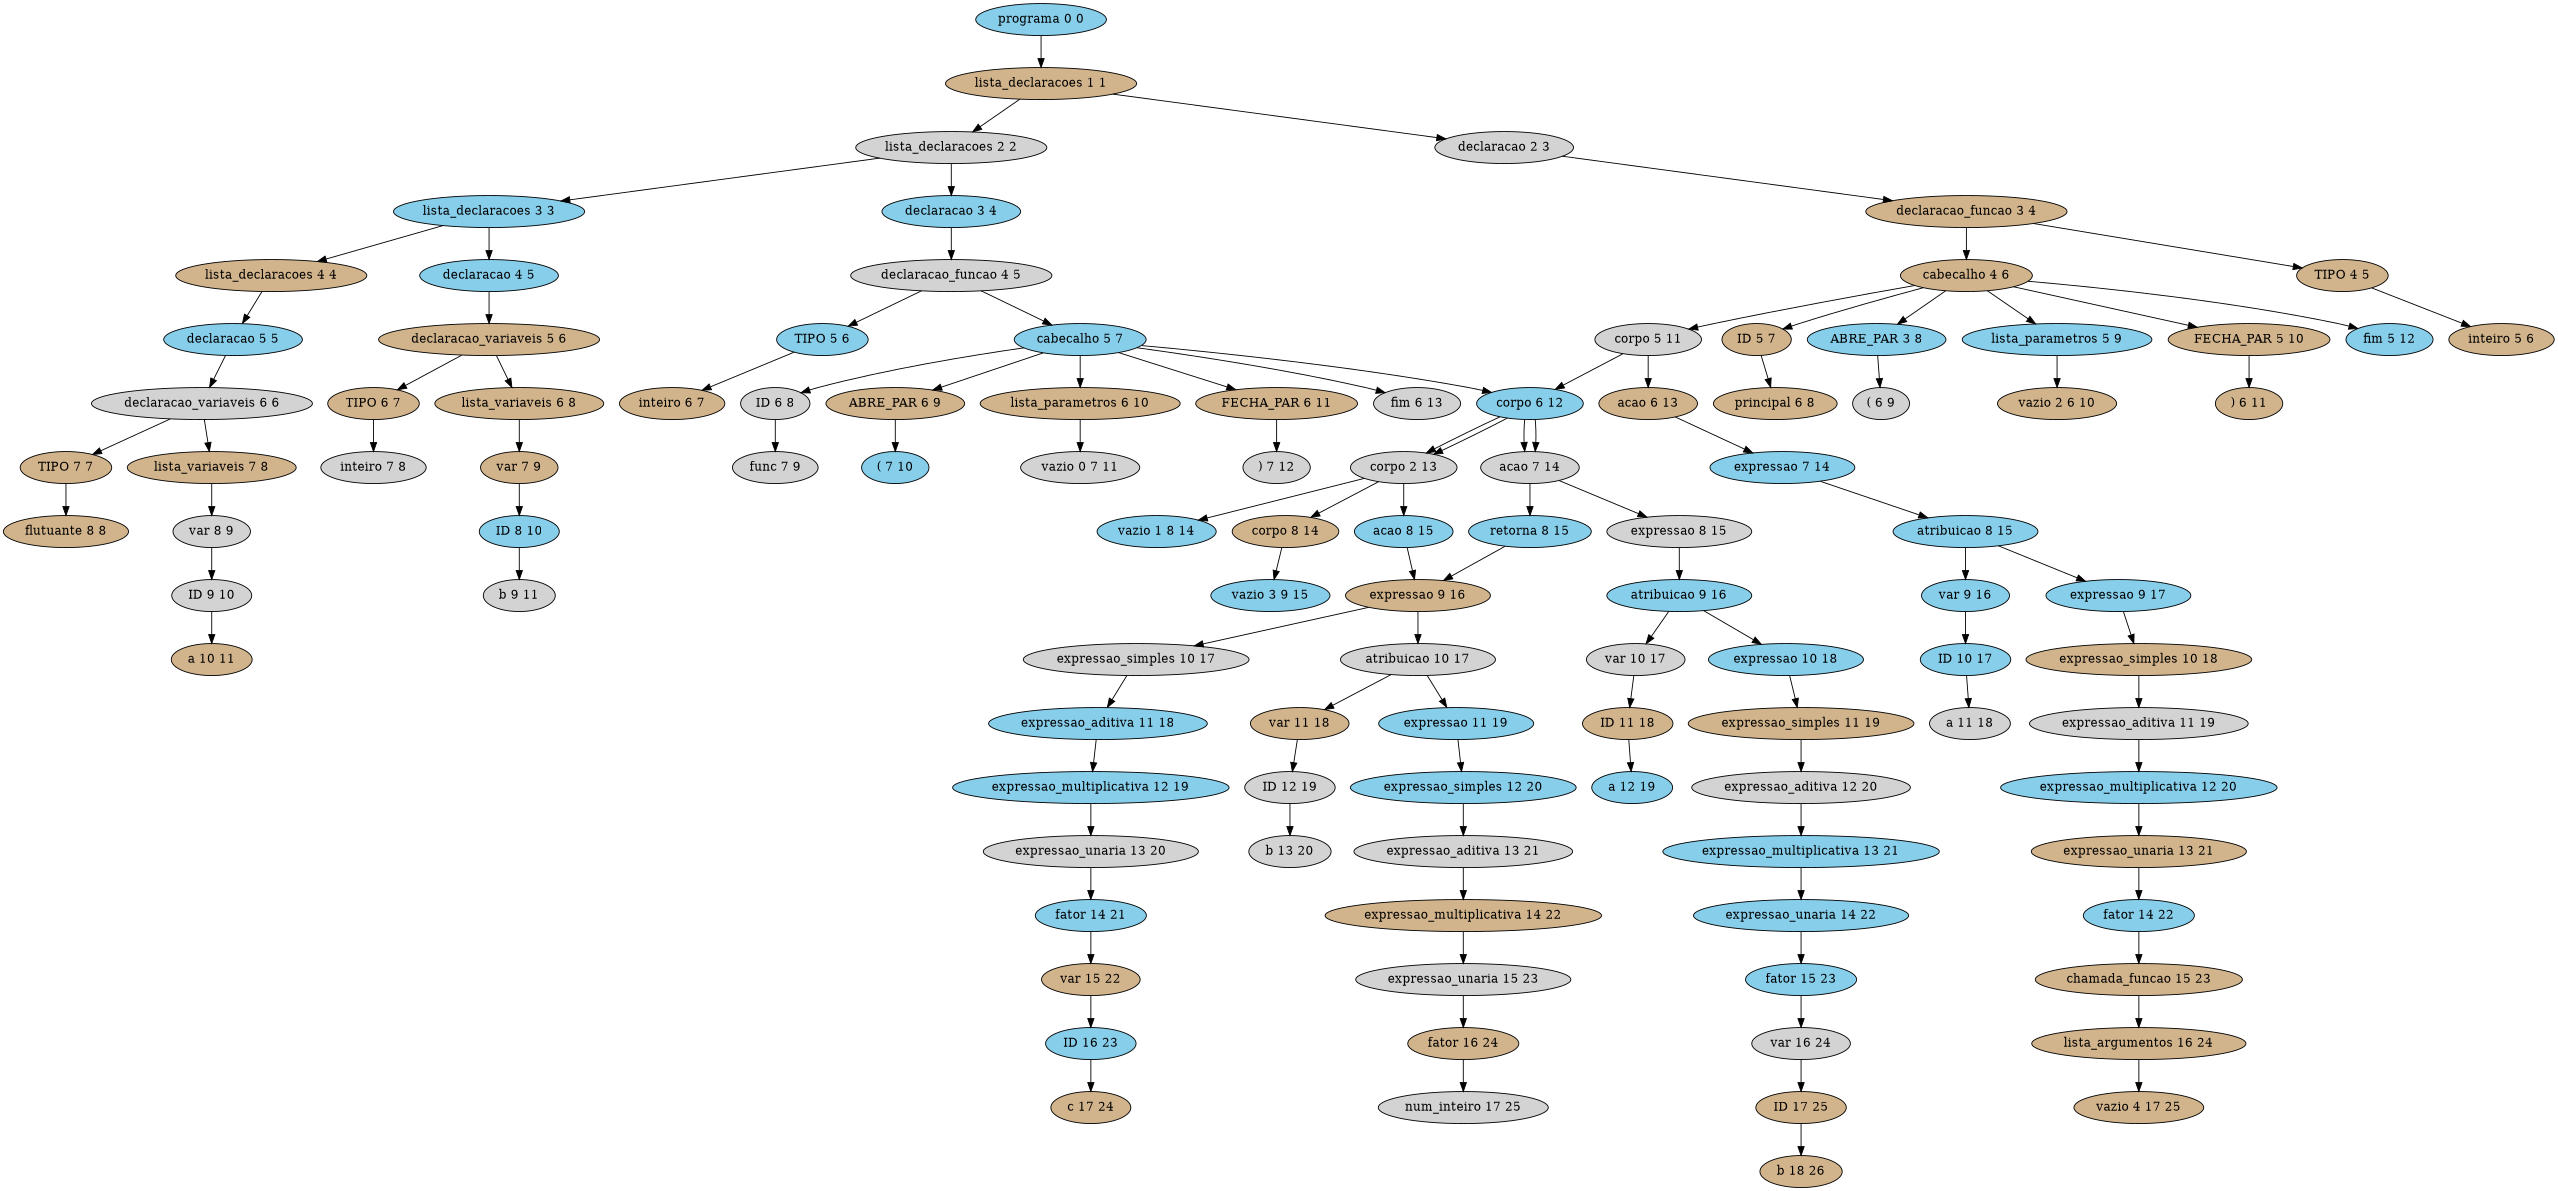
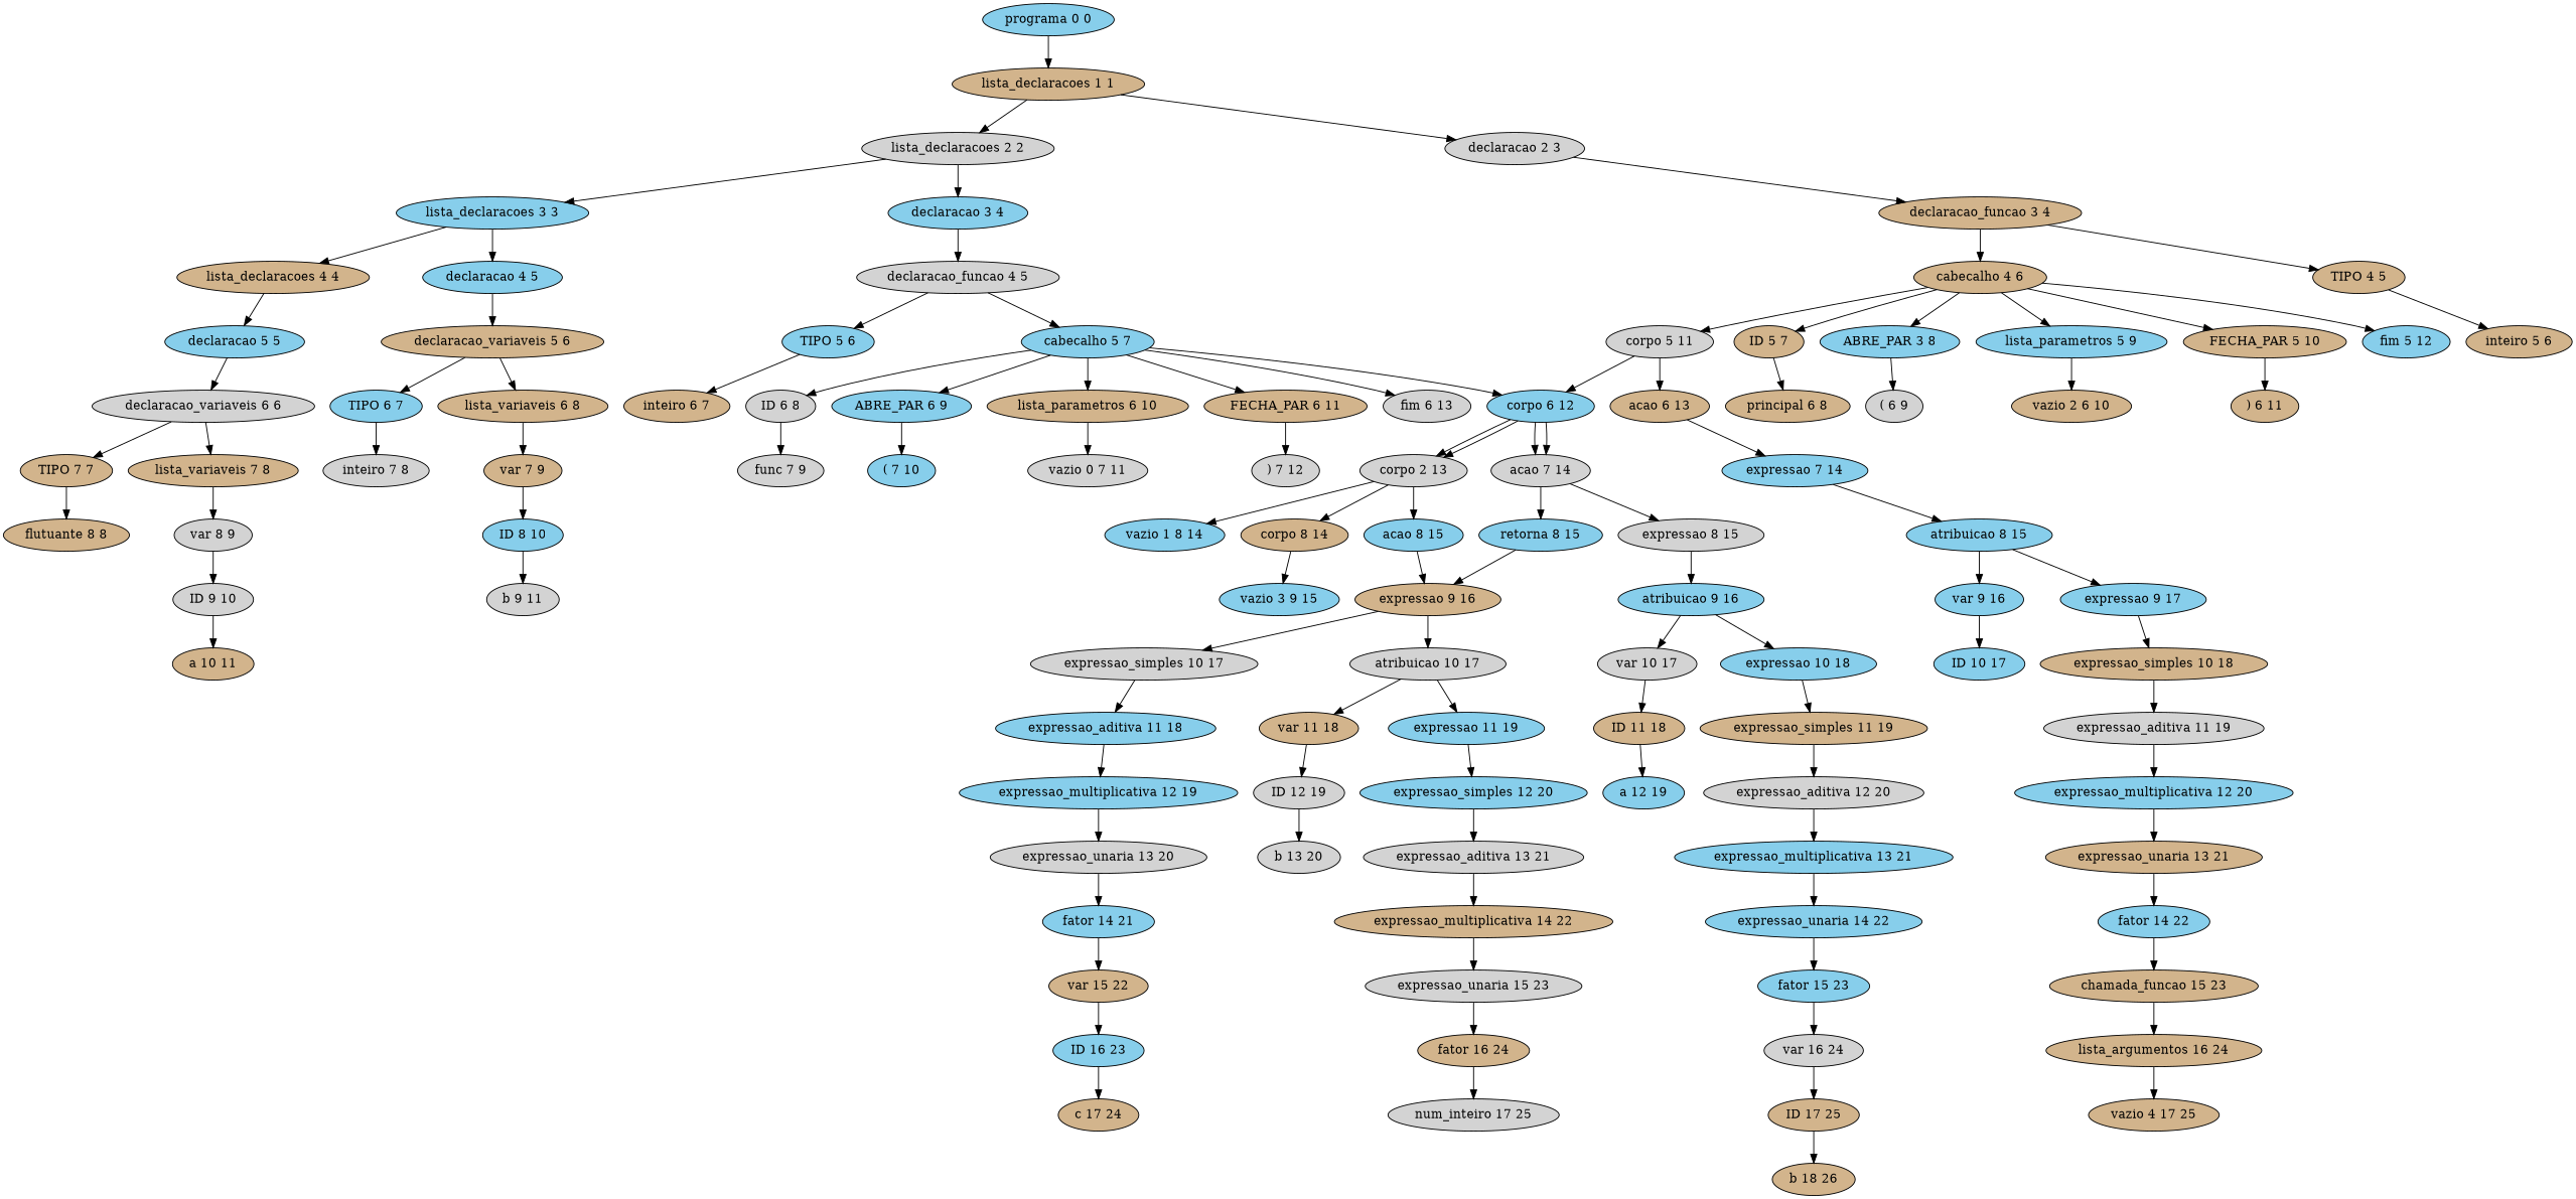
  digraph {
    node [fillcolor=tan style=filled]
    "lista_declaracoes 1 1"
    "programa 0 0" [fillcolor=skyblue]
    "lista_declaracoes 2 2" [fillcolor=lightgrey]
    "declaracao 2 3" [fillcolor=lightgrey]
    "lista_declaracoes 3 3" [fillcolor=skyblue]
    "declaracao 3 4" [fillcolor=skyblue]
    "declaracao_funcao 3 4"
    "lista_declaracoes 4 4"
    "declaracao 4 5" [fillcolor=skyblue]
    "declaracao_funcao 4 5" [fillcolor=lightgrey]
    "declaracao 5 5" [fillcolor=skyblue]
    "declaracao_variaveis 5 6"
    "declaracao_variaveis 6 6" [fillcolor=lightgrey]
    "TIPO 7 7"
    "lista_variaveis 7 8"
    "flutuante 8 8"
    "var 8 9" [fillcolor=lightgrey]
    "ID 9 10" [fillcolor=lightgrey]
    "a 10 11"
-   "TIPO 6 7"
+   "TIPO 6 7" [fillcolor=skyblue]
    "lista_variaveis 6 8"
    "inteiro 7 8" [fillcolor=lightgrey]
    "var 7 9"
    "ID 8 10" [fillcolor=skyblue]
    "b 9 11" [fillcolor=lightgrey]
    "TIPO 5 6" [fillcolor=skyblue]
    "cabecalho 5 7" [fillcolor=skyblue]
    "inteiro 6 7"
    "ID 6 8" [fillcolor=lightgrey]
-   "ABRE_PAR 6 9"
+   "ABRE_PAR 6 9" [fillcolor=skyblue]
    "lista_parametros 6 10"
    "FECHA_PAR 6 11"
    "corpo 6 12" [fillcolor=skyblue]
    "fim 6 13" [fillcolor=lightgrey]
    "func 7 9" [fillcolor=lightgrey]
    "( 7 10" [fillcolor=skyblue]
    "vazio 0 7 11" [fillcolor=lightgrey]
    ") 7 12" [fillcolor=lightgrey]
    n39 [fillcolor=lightgrey label="corpo 2 13"]
    "acao 7 14" [fillcolor=lightgrey]
    "vazio 1 8 14" [fillcolor=skyblue]
    "corpo 8 14"
    "acao 8 15" [fillcolor=skyblue]
    "retorna 8 15" [fillcolor=skyblue]
    "expressao 8 15" [fillcolor=lightgrey]
    "vazio 3 9 15" [fillcolor=skyblue]
    "expressao 9 16"
    "atribuicao 9 16" [fillcolor=skyblue]
    "expressao_simples 10 17" [fillcolor=lightgrey]
    "atribuicao 10 17" [fillcolor=lightgrey]
    "expressao_aditiva 11 18" [fillcolor=skyblue]
    "var 11 18"
    "expressao 11 19" [fillcolor=skyblue]
    "expressao_multiplicativa 12 19" [fillcolor=skyblue]
    "expressao_unaria 13 20" [fillcolor=lightgrey]
    "fator 14 21" [fillcolor=skyblue]
    "var 15 22"
    "ID 16 23" [fillcolor=skyblue]
    "c 17 24"
    "TIPO 4 5"
    "cabecalho 4 6"
    "inteiro 5 6"
    "ID 5 7"
    n64 [fillcolor=skyblue label="ABRE_PAR 3 8"]
    "lista_parametros 5 9" [fillcolor=skyblue]
    "FECHA_PAR 5 10"
    "corpo 5 11" [fillcolor=lightgrey]
    "fim 5 12" [fillcolor=skyblue]
    "principal 6 8"
    "( 6 9" [fillcolor=lightgrey]
    "vazio 2 6 10"
    ") 6 11"
    "acao 6 13"
    "expressao 7 14" [fillcolor=skyblue]
    "ID 12 19" [fillcolor=lightgrey]
    "expressao_simples 12 20" [fillcolor=skyblue]
    "b 13 20" [fillcolor=lightgrey]
    "expressao_aditiva 13 21" [fillcolor=lightgrey]
    "expressao_multiplicativa 14 22"
    "expressao_unaria 15 23" [fillcolor=lightgrey]
    "fator 16 24"
    "num_inteiro 17 25" [fillcolor=lightgrey]
    "var 10 17" [fillcolor=lightgrey]
    "expressao 10 18" [fillcolor=skyblue]
    "ID 11 18"
    "expressao_simples 11 19"
    "a 12 19" [fillcolor=skyblue]
    "expressao_aditiva 12 20" [fillcolor=lightgrey]
    "expressao_multiplicativa 13 21" [fillcolor=skyblue]
    "expressao_unaria 14 22" [fillcolor=skyblue]
    "fator 15 23" [fillcolor=skyblue]
    "var 16 24" [fillcolor=lightgrey]
    "ID 17 25"
    "b 18 26"
    "atribuicao 8 15" [fillcolor=skyblue]
    "var 9 16" [fillcolor=skyblue]
    "expressao 9 17" [fillcolor=skyblue]
    "ID 10 17" [fillcolor=skyblue]
    "expressao_simples 10 18"
-   "a 11 18" [fillcolor=lightgrey]
    "expressao_aditiva 11 19" [fillcolor=lightgrey]
    "expressao_multiplicativa 12 20" [fillcolor=skyblue]
    "expressao_unaria 13 21"
    "fator 14 22" [fillcolor=skyblue]
    "chamada_funcao 15 23"
    "lista_argumentos 16 24"
    "vazio 4 17 25"
    "lista_declaracoes 1 1" -> "lista_declaracoes 2 2"
    "lista_declaracoes 1 1" -> "declaracao 2 3"
    "programa 0 0" -> "lista_declaracoes 1 1"
    "lista_declaracoes 2 2" -> "lista_declaracoes 3 3"
    "lista_declaracoes 2 2" -> "declaracao 3 4"
    "declaracao 2 3" -> "declaracao_funcao 3 4"
    "lista_declaracoes 3 3" -> "lista_declaracoes 4 4"
    "lista_declaracoes 3 3" -> "declaracao 4 5"
    "declaracao 3 4" -> "declaracao_funcao 4 5"
    "declaracao_funcao 3 4" -> "TIPO 4 5"
    "declaracao_funcao 3 4" -> "cabecalho 4 6"
    "lista_declaracoes 4 4" -> "declaracao 5 5"
    "declaracao 4 5" -> "declaracao_variaveis 5 6"
    "declaracao_funcao 4 5" -> "TIPO 5 6"
    "declaracao_funcao 4 5" -> "cabecalho 5 7"
    "declaracao 5 5" -> "declaracao_variaveis 6 6"
    "declaracao_variaveis 5 6" -> "TIPO 6 7"
    "declaracao_variaveis 5 6" -> "lista_variaveis 6 8"
    "declaracao_variaveis 6 6" -> "TIPO 7 7"
    "declaracao_variaveis 6 6" -> "lista_variaveis 7 8"
    "TIPO 7 7" -> "flutuante 8 8"
    "lista_variaveis 7 8" -> "var 8 9"
    "var 8 9" -> "ID 9 10"
    "ID 9 10" -> "a 10 11"
    "TIPO 6 7" -> "inteiro 7 8"
    "lista_variaveis 6 8" -> "var 7 9"
    "var 7 9" -> "ID 8 10"
    "ID 8 10" -> "b 9 11"
    "TIPO 5 6" -> "inteiro 6 7"
    "cabecalho 5 7" -> "ID 6 8"
    "cabecalho 5 7" -> "ABRE_PAR 6 9"
    "cabecalho 5 7" -> "lista_parametros 6 10"
    "cabecalho 5 7" -> "FECHA_PAR 6 11"
    "cabecalho 5 7" -> "corpo 6 12"
    "cabecalho 5 7" -> "fim 6 13"
    "ID 6 8" -> "func 7 9"
    "ABRE_PAR 6 9" -> "( 7 10"
    "lista_parametros 6 10" -> "vazio 0 7 11"
    "FECHA_PAR 6 11" -> ") 7 12"
    "corpo 6 12" -> n39
    "corpo 6 12" -> n39
    "corpo 6 12" -> "acao 7 14"
    "corpo 6 12" -> "acao 7 14"
    n39 -> "vazio 1 8 14"
    n39 -> "corpo 8 14"
    n39 -> "acao 8 15"
    "acao 7 14" -> "retorna 8 15"
    "acao 7 14" -> "expressao 8 15"
    "corpo 8 14" -> "vazio 3 9 15"
    "acao 8 15" -> "expressao 9 16"
    "retorna 8 15" -> "expressao 9 16"
    "expressao 8 15" -> "atribuicao 9 16"
    "expressao 9 16" -> "expressao_simples 10 17"
    "expressao 9 16" -> "atribuicao 10 17"
    "atribuicao 9 16" -> "var 10 17"
    "atribuicao 9 16" -> "expressao 10 18"
    "expressao_simples 10 17" -> "expressao_aditiva 11 18"
    "atribuicao 10 17" -> "var 11 18"
    "atribuicao 10 17" -> "expressao 11 19"
    "expressao_aditiva 11 18" -> "expressao_multiplicativa 12 19"
    "var 11 18" -> "ID 12 19"
    "expressao 11 19" -> "expressao_simples 12 20"
    "expressao_multiplicativa 12 19" -> "expressao_unaria 13 20"
    "expressao_unaria 13 20" -> "fator 14 21"
    "fator 14 21" -> "var 15 22"
    "var 15 22" -> "ID 16 23"
    "ID 16 23" -> "c 17 24"
    "TIPO 4 5" -> "inteiro 5 6"
    "cabecalho 4 6" -> "ID 5 7"
    "cabecalho 4 6" -> n64
    "cabecalho 4 6" -> "lista_parametros 5 9"
    "cabecalho 4 6" -> "FECHA_PAR 5 10"
    "cabecalho 4 6" -> "corpo 5 11"
    "cabecalho 4 6" -> "fim 5 12"
    "ID 5 7" -> "principal 6 8"
    n64 -> "( 6 9"
    "lista_parametros 5 9" -> "vazio 2 6 10"
    "FECHA_PAR 5 10" -> ") 6 11"
    "corpo 5 11" -> "corpo 6 12"
    "corpo 5 11" -> "acao 6 13"
    "acao 6 13" -> "expressao 7 14"
    "expressao 7 14" -> "atribuicao 8 15"
    "ID 12 19" -> "b 13 20"
    "expressao_simples 12 20" -> "expressao_aditiva 13 21"
    "expressao_aditiva 13 21" -> "expressao_multiplicativa 14 22"
    "expressao_multiplicativa 14 22" -> "expressao_unaria 15 23"
    "expressao_unaria 15 23" -> "fator 16 24"
    "fator 16 24" -> "num_inteiro 17 25"
    "var 10 17" -> "ID 11 18"
    "expressao 10 18" -> "expressao_simples 11 19"
    "ID 11 18" -> "a 12 19"
    "expressao_simples 11 19" -> "expressao_aditiva 12 20"
    "expressao_aditiva 12 20" -> "expressao_multiplicativa 13 21"
    "expressao_multiplicativa 13 21" -> "expressao_unaria 14 22"
    "expressao_unaria 14 22" -> "fator 15 23"
    "fator 15 23" -> "var 16 24"
    "var 16 24" -> "ID 17 25"
    "ID 17 25" -> "b 18 26"
    "atribuicao 8 15" -> "var 9 16"
    "atribuicao 8 15" -> "expressao 9 17"
    "var 9 16" -> "ID 10 17"
    "expressao 9 17" -> "expressao_simples 10 18"
-   "ID 10 17" -> "a 11 18"
    "expressao_simples 10 18" -> "expressao_aditiva 11 19"
    "expressao_aditiva 11 19" -> "expressao_multiplicativa 12 20"
    "expressao_multiplicativa 12 20" -> "expressao_unaria 13 21"
    "expressao_unaria 13 21" -> "fator 14 22"
    "fator 14 22" -> "chamada_funcao 15 23"
    "chamada_funcao 15 23" -> "lista_argumentos 16 24"
    "lista_argumentos 16 24" -> "vazio 4 17 25"
  }
